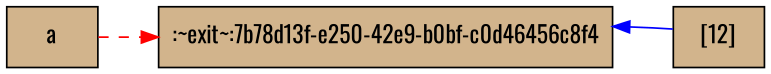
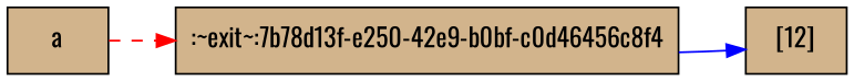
  digraph {
    fontname=Oswald
    rankdir=LR
    node [fillcolor=tan fontname=Oswald shape=box style=filled]
    edge [fontname=Oswald]
    a
    ":~exit~:7b78d13f-e250-42e9-b0bf-c0d46456c8f4"
    "[12]"
    a -> ":~exit~:7b78d13f-e250-42e9-b0bf-c0d46456c8f4" [color=red style=dashed]
-   "[12]" -> ":~exit~:7b78d13f-e250-42e9-b0bf-c0d46456c8f4" [color=blue]
+   ":~exit~:7b78d13f-e250-42e9-b0bf-c0d46456c8f4" -> "[12]" [color=blue]
  }
